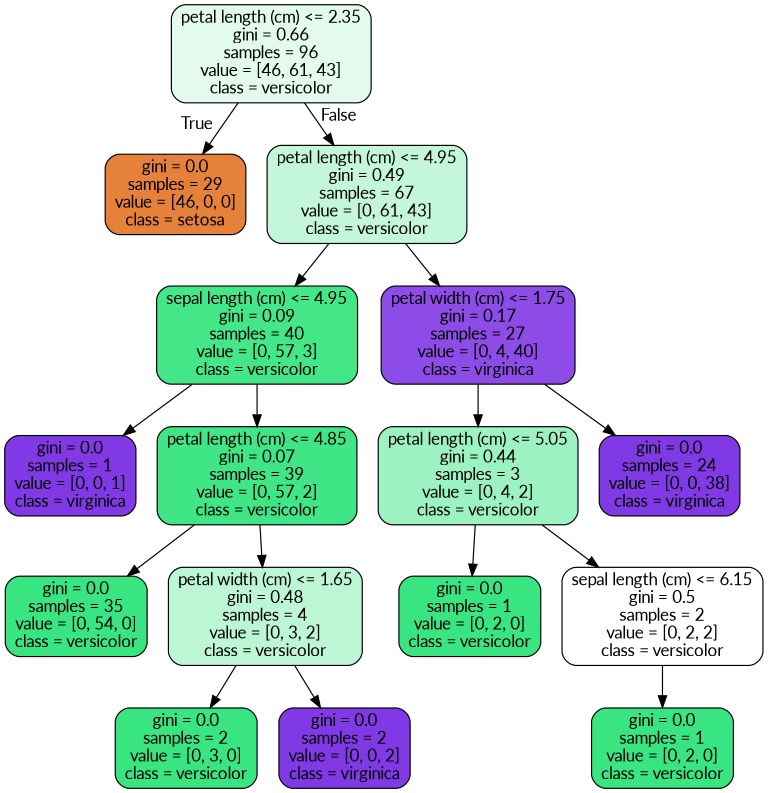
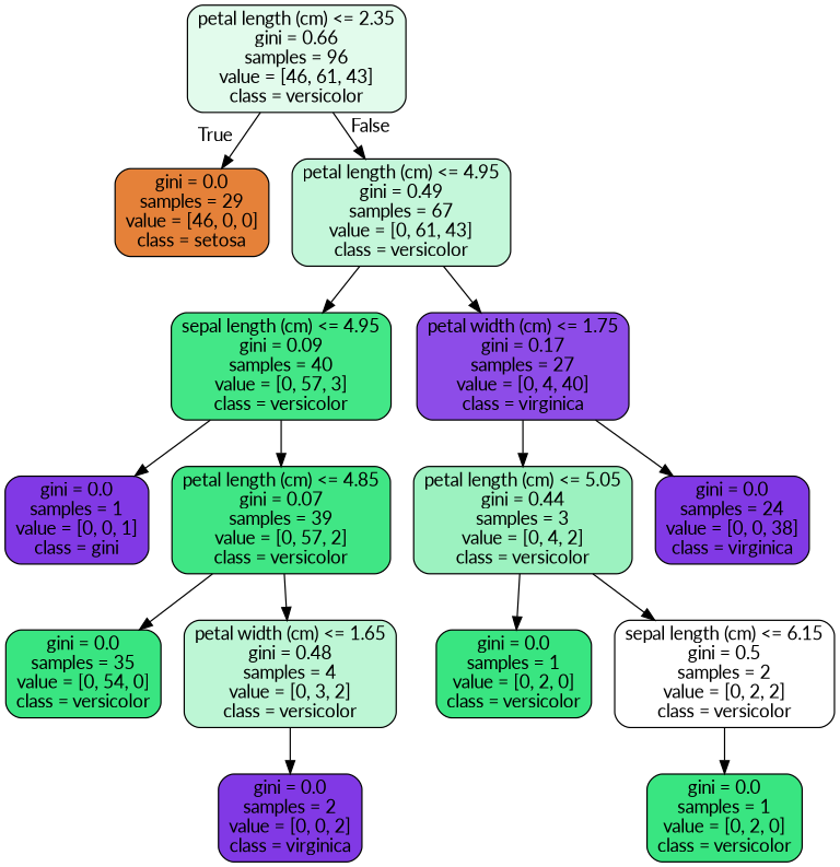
  digraph {
    fontname=Lato
    node [color=black fillcolor="#39e581ff" fontname=Lato shape=box style="filled, rounded"]
    edge [fontname=Lato]
    n1 [fillcolor="#39e58125" label="petal length (cm) <= 2.35\ngini = 0.66\nsamples = 96\nvalue = [46, 61, 43]\nclass = versicolor"]
    n2 [fillcolor="#e58139ff" label="gini = 0.0\nsamples = 29\nvalue = [46, 0, 0]\nclass = setosa"]
    n3 [fillcolor="#39e5814b" label="petal length (cm) <= 4.95\ngini = 0.49\nsamples = 67\nvalue = [0, 61, 43]\nclass = versicolor"]
    n4 [fillcolor="#39e581f2" label="sepal length (cm) <= 4.95\ngini = 0.09\nsamples = 40\nvalue = [0, 57, 3]\nclass = versicolor"]
    n5 [fillcolor="#8139e5e6" label="petal width (cm) <= 1.75\ngini = 0.17\nsamples = 27\nvalue = [0, 4, 40]\nclass = virginica"]
-   n6 [fillcolor="#8139e5ff" label="gini = 0.0\nsamples = 1\nvalue = [0, 0, 1]\nclass = virginica"]
+   n6 [fillcolor="#8139e5ff" label="gini = 0.0\nsamples = 1\nvalue = [0, 0, 1]\nclass = gini"]
    n7 [fillcolor="#39e581f6" label="petal length (cm) <= 4.85\ngini = 0.07\nsamples = 39\nvalue = [0, 57, 2]\nclass = versicolor"]
    n8 [fillcolor="#39e5817f" label="petal length (cm) <= 5.05\ngini = 0.44\nsamples = 3\nvalue = [0, 4, 2]\nclass = versicolor"]
    n9 [fillcolor="#8139e5ff" label="gini = 0.0\nsamples = 24\nvalue = [0, 0, 38]\nclass = virginica"]
    n10 [label="gini = 0.0\nsamples = 35\nvalue = [0, 54, 0]\nclass = versicolor"]
    n11 [fillcolor="#39e58155" label="petal width (cm) <= 1.65\ngini = 0.48\nsamples = 4\nvalue = [0, 3, 2]\nclass = versicolor"]
-   n12 [label="gini = 0.0\nsamples = 2\nvalue = [0, 3, 0]\nclass = versicolor"]
    n13 [fillcolor="#8139e5ff" label="gini = 0.0\nsamples = 2\nvalue = [0, 0, 2]\nclass = virginica"]
    n14 [label="gini = 0.0\nsamples = 1\nvalue = [0, 2, 0]\nclass = versicolor"]
    n15 [fillcolor="#39e58100" label="sepal length (cm) <= 6.15\ngini = 0.5\nsamples = 2\nvalue = [0, 2, 2]\nclass = versicolor"]
    n16 [label="gini = 0.0\nsamples = 1\nvalue = [0, 2, 0]\nclass = versicolor"]
    n1 -> n2 [headlabel=True labelangle=45 labeldistance=2.5]
    n1 -> n3 [headlabel=False labelangle=-45 labeldistance=2.5]
    n3 -> n4
    n3 -> n5
    n4 -> n6
    n4 -> n7
    n5 -> n8
    n5 -> n9
    n7 -> n10
    n7 -> n11
    n8 -> n14
    n8 -> n15
-   n11 -> n12
    n11 -> n13
    n15 -> n16
  }
